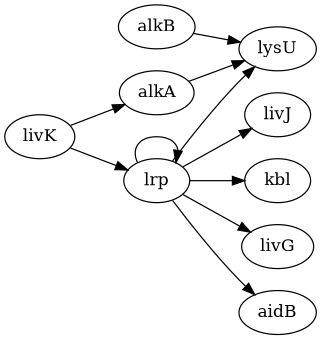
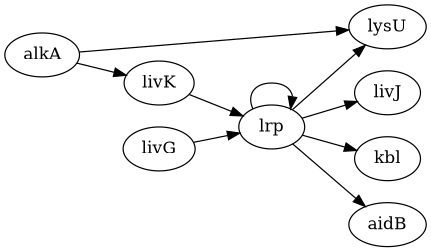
  digraph {
    rankdir=LR
    edge [value="-"]
-   alkB
    lysU
    livK
    alkA
    lrp
    livJ
    kbl
    livG
    aidB
-   alkB -> lysU [value="?"]
-   livK -> alkA [value="?"]
+   alkA -> livK [value="?"]
    livK -> lrp
    alkA -> lysU [value="?"]
    lrp -> lysU
    lrp -> lrp
    lrp -> livJ
    lrp -> kbl [value="+"]
-   lrp -> livG
+   livG -> lrp
    lrp -> aidB
  }
